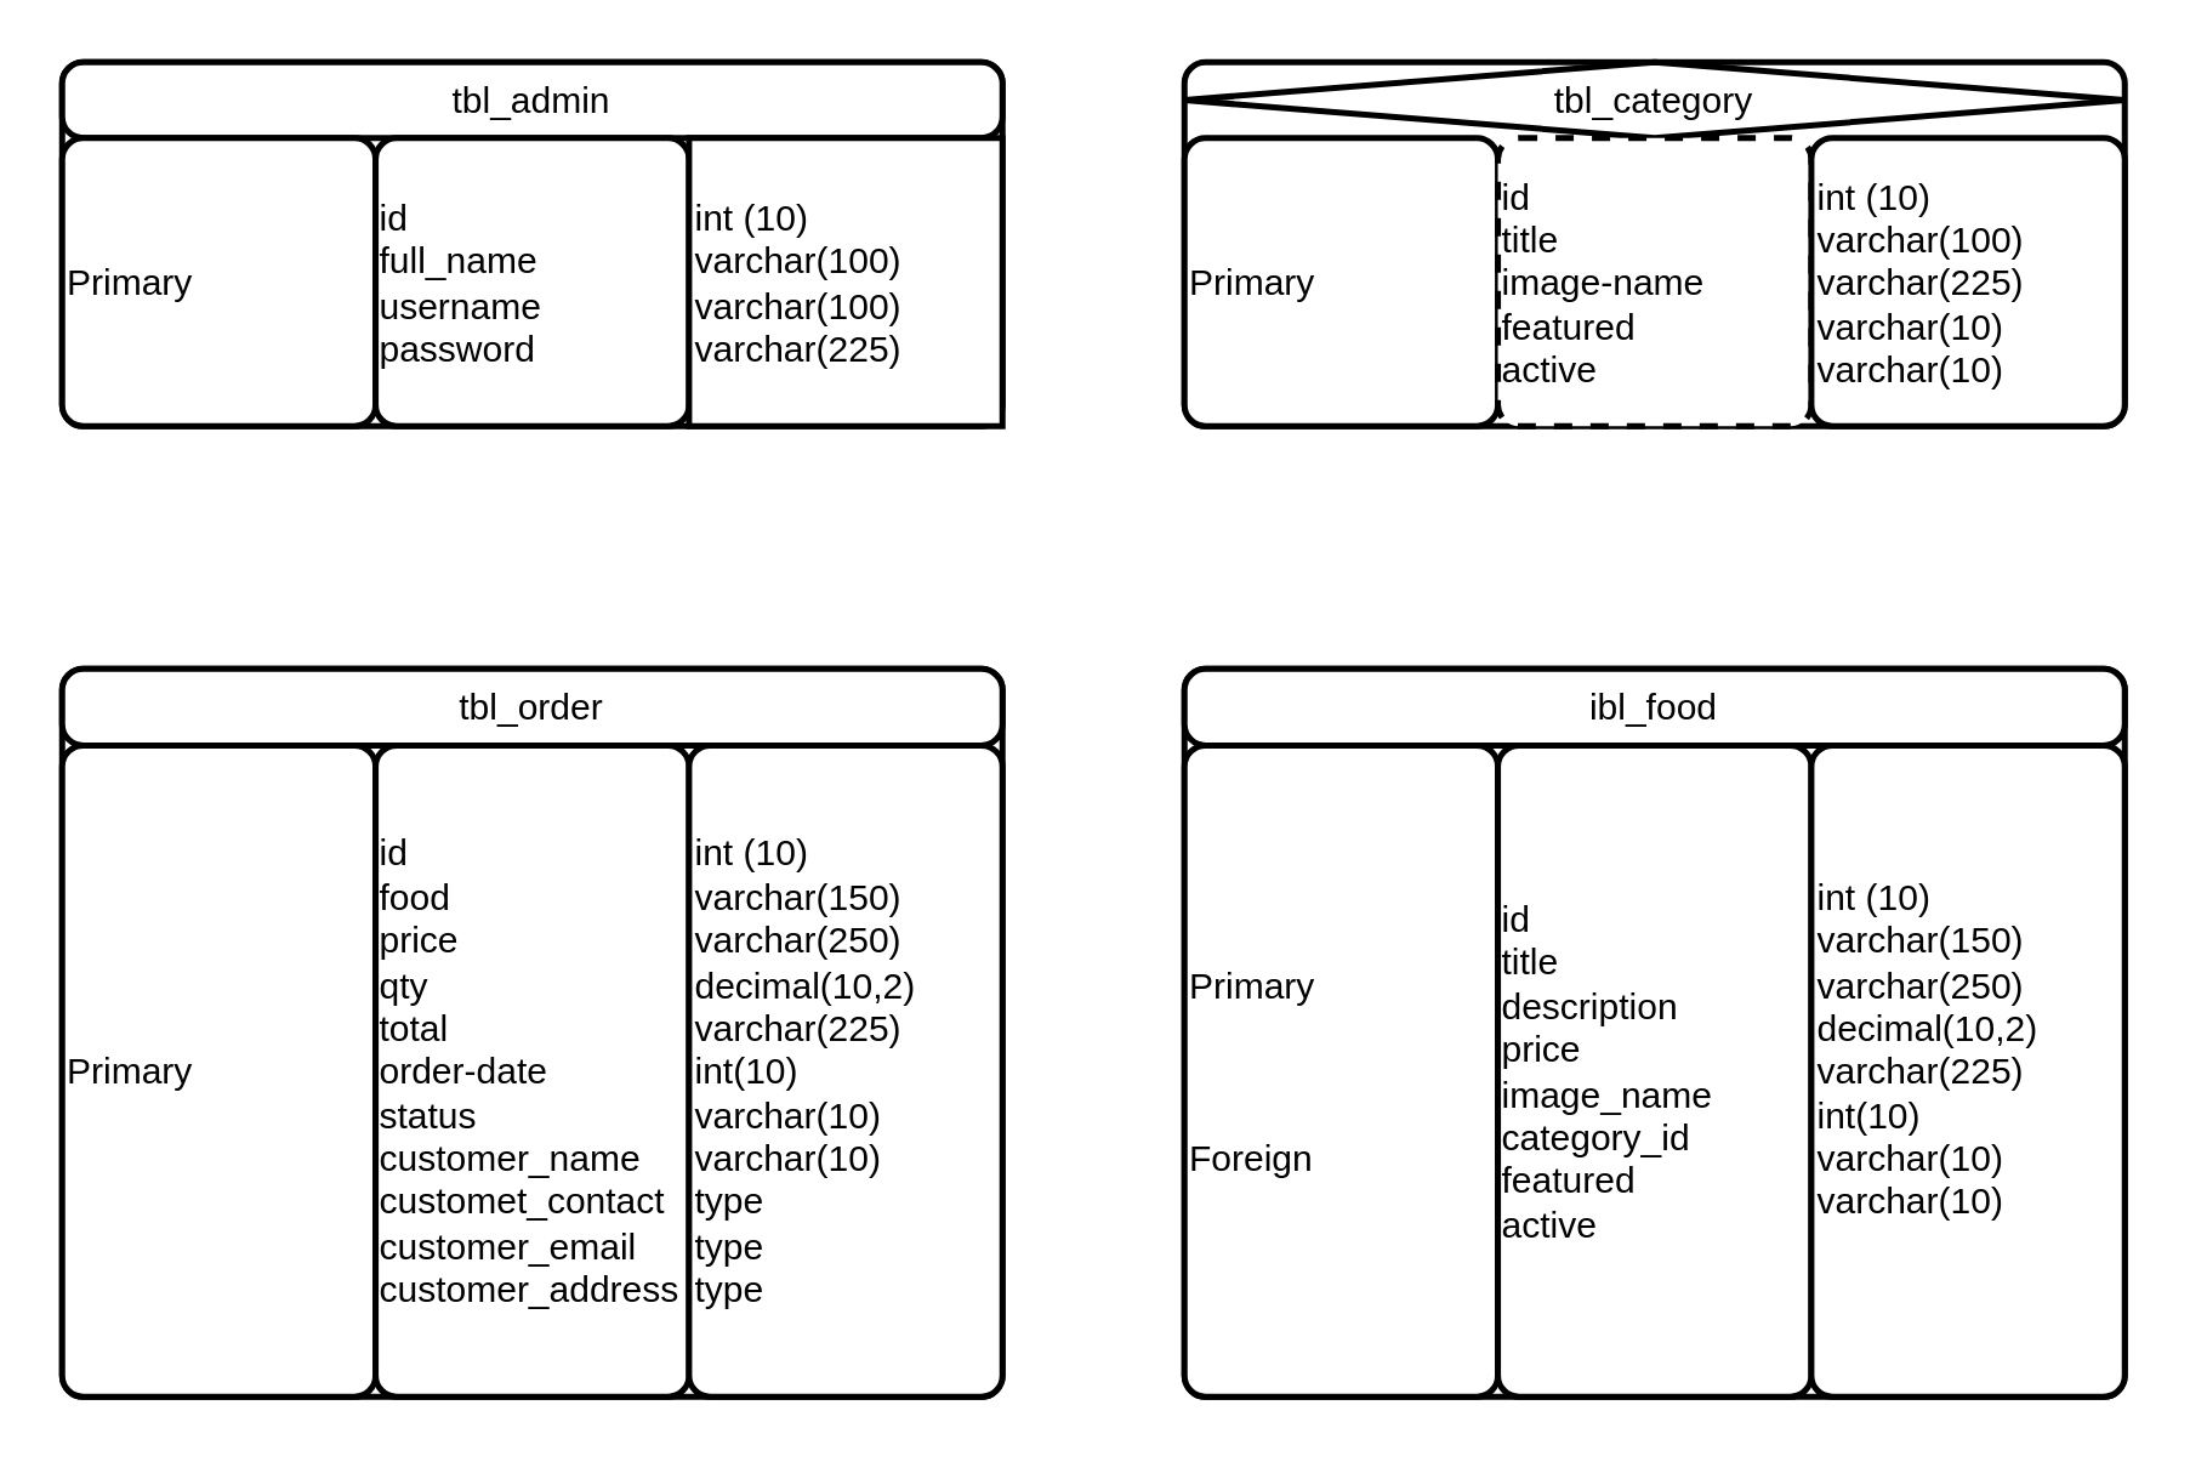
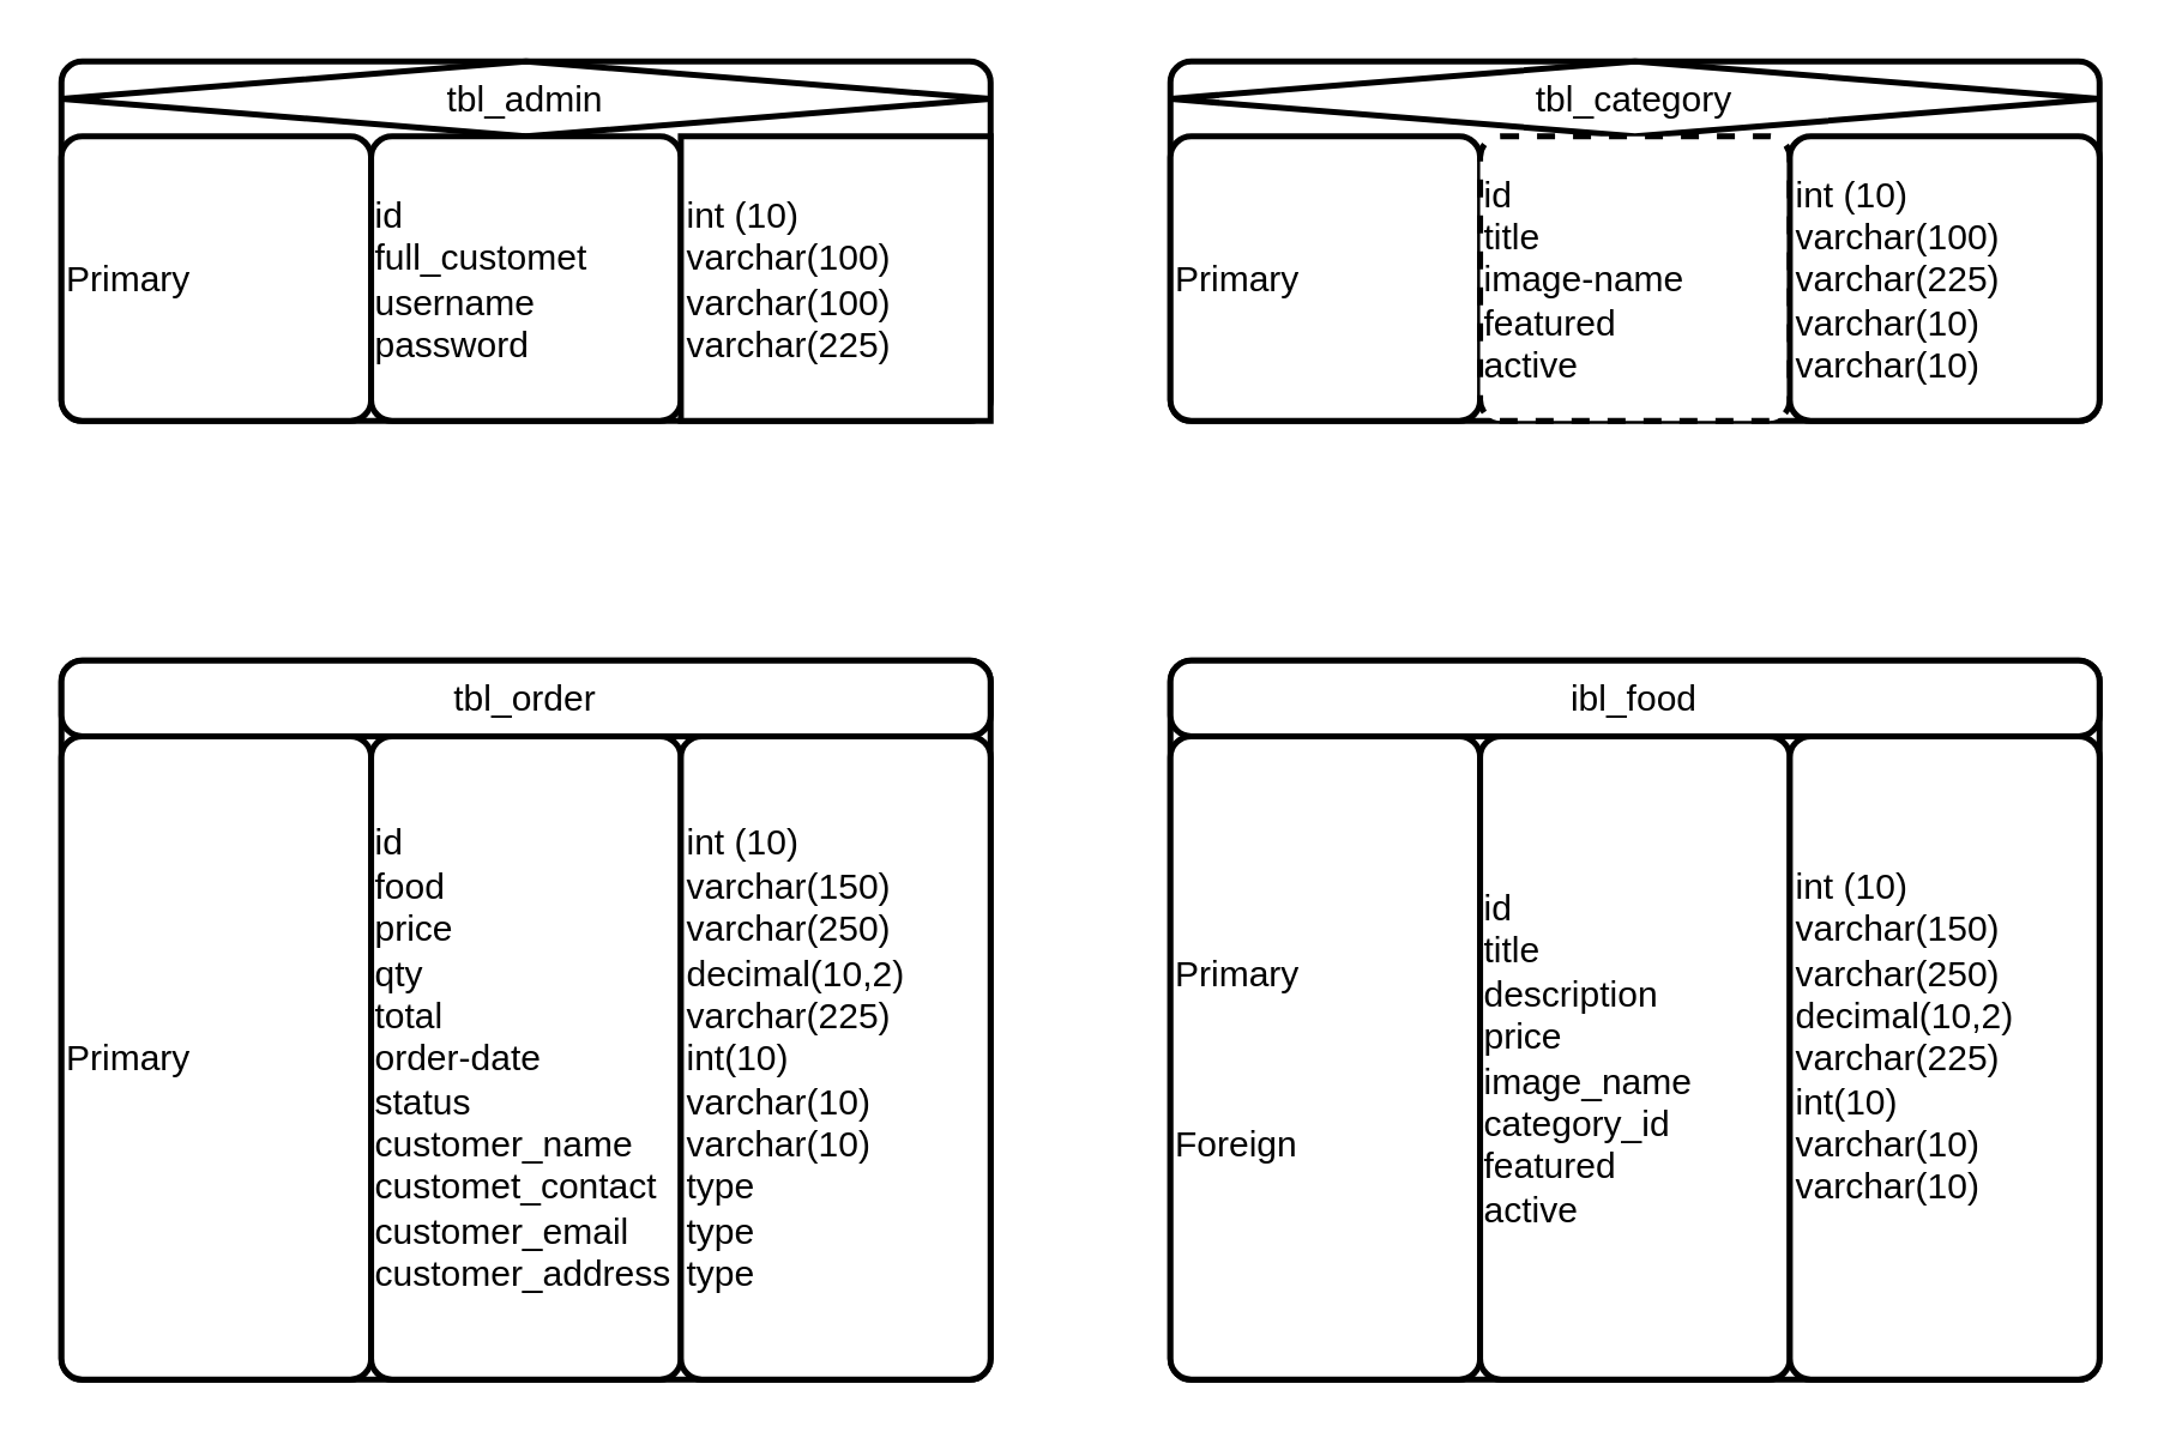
  <mxCell id="0" />
  <mxCell id="1" parent="0" />
  <mxCell id="2" value="" style="group" vertex="1" connectable="0" parent="1"><mxGeometry x="20" y="20" width="310" height="120" as="geometry" /></mxCell>
  <mxCell id="3" value="" style="rounded=1;whiteSpace=wrap;html=1;absoluteArcSize=1;arcSize=14;strokeWidth=2;" vertex="1" parent="2"><mxGeometry width="310" height="120" as="geometry" /></mxCell>
- <mxCell id="4" value="tbl_admin" style="rounded=1;whiteSpace=wrap;html=1;absoluteArcSize=1;arcSize=14;strokeWidth=2;" vertex="1" parent="2"><mxGeometry width="310" height="25.0" as="geometry" /></mxCell>
+ <mxCell id="4" value="tbl_admin" style="rhombus;whiteSpace=wrap;html=1;absoluteArcSize=1;arcSize=14;strokeWidth=2;" vertex="1" parent="2"><mxGeometry width="310" height="25.0" as="geometry" /></mxCell>
  <mxCell id="5" value="Primary" style="rounded=1;whiteSpace=wrap;html=1;absoluteArcSize=1;arcSize=14;strokeWidth=2;align=left;" vertex="1" parent="2"><mxGeometry y="25.0" width="103.333" height="95.0" as="geometry" /></mxCell>
- <mxCell id="6" value="id&lt;div&gt;full_name&lt;/div&gt;&lt;div&gt;username&lt;/div&gt;&lt;div&gt;password&lt;/div&gt;" style="rounded=1;whiteSpace=wrap;html=1;absoluteArcSize=1;arcSize=14;strokeWidth=2;align=left;" vertex="1" parent="2"><mxGeometry x="103.333" y="25.0" width="103.333" height="95.0" as="geometry" /></mxCell>
+ <mxCell id="6" value="id&lt;div&gt;full_customet&lt;/div&gt;&lt;div&gt;username&lt;/div&gt;&lt;div&gt;password&lt;/div&gt;" style="rounded=1;whiteSpace=wrap;html=1;absoluteArcSize=1;arcSize=14;strokeWidth=2;align=left;" vertex="1" parent="2"><mxGeometry x="103.333" y="25.0" width="103.333" height="95.0" as="geometry" /></mxCell>
  <mxCell id="7" value="int (10)&lt;div&gt;varchar(100)&lt;/div&gt;&lt;div&gt;varchar(100)&lt;/div&gt;&lt;div&gt;varchar(225)&lt;/div&gt;" style="whiteSpace=wrap;html=1;absoluteArcSize=1;arcSize=14;strokeWidth=2;align=left;rounded=0;" vertex="1" parent="2"><mxGeometry x="206.667" y="25.0" width="103.333" height="95.0" as="geometry" /></mxCell>
  <mxCell id="8" value="" style="group" vertex="1" connectable="0" parent="1"><mxGeometry x="390" y="20" width="310" height="120" as="geometry" /></mxCell>
  <mxCell id="9" value="" style="rounded=1;whiteSpace=wrap;html=1;absoluteArcSize=1;arcSize=14;strokeWidth=2;" vertex="1" parent="8"><mxGeometry width="310" height="120" as="geometry" /></mxCell>
  <mxCell id="10" value="tbl_category" style="rhombus;whiteSpace=wrap;html=1;absoluteArcSize=1;arcSize=14;strokeWidth=2;" vertex="1" parent="8"><mxGeometry width="310" height="25.0" as="geometry" /></mxCell>
  <mxCell id="11" value="Primary" style="rounded=1;whiteSpace=wrap;html=1;absoluteArcSize=1;arcSize=14;strokeWidth=2;align=left;" vertex="1" parent="8"><mxGeometry y="25.0" width="103.333" height="95.0" as="geometry" /></mxCell>
  <mxCell id="12" value="id&lt;div&gt;title&lt;/div&gt;&lt;div&gt;image-name&lt;/div&gt;&lt;div&gt;featured&lt;/div&gt;&lt;div&gt;active&lt;/div&gt;" style="rounded=1;whiteSpace=wrap;html=1;absoluteArcSize=1;arcSize=14;strokeWidth=2;align=left;dashed=1;" vertex="1" parent="8"><mxGeometry x="103.333" y="25.0" width="103.333" height="95.0" as="geometry" /></mxCell>
  <mxCell id="13" value="int (10)&lt;div&gt;varchar(100)&lt;/div&gt;&lt;div&gt;varchar(225)&lt;/div&gt;&lt;div&gt;varchar(10)&lt;/div&gt;&lt;div&gt;varchar(10)&lt;/div&gt;" style="rounded=1;whiteSpace=wrap;html=1;absoluteArcSize=1;arcSize=14;strokeWidth=2;align=left;" vertex="1" parent="8"><mxGeometry x="206.667" y="25.0" width="103.333" height="95.0" as="geometry" /></mxCell>
  <mxCell id="14" value="" style="group" vertex="1" connectable="0" parent="1"><mxGeometry x="20" y="220" width="310" height="240" as="geometry" /></mxCell>
  <mxCell id="15" value="" style="rounded=1;whiteSpace=wrap;html=1;absoluteArcSize=1;arcSize=14;strokeWidth=2;" vertex="1" parent="14"><mxGeometry width="310" height="240.0" as="geometry" /></mxCell>
  <mxCell id="16" value="tbl_order" style="rounded=1;whiteSpace=wrap;html=1;absoluteArcSize=1;arcSize=14;strokeWidth=2;" vertex="1" parent="14"><mxGeometry width="310" height="25.263" as="geometry" /></mxCell>
  <mxCell id="17" value="Primary" style="rounded=1;whiteSpace=wrap;html=1;absoluteArcSize=1;arcSize=14;strokeWidth=2;align=left;" vertex="1" parent="14"><mxGeometry y="25.263" width="103.33" height="214.737" as="geometry" /></mxCell>
  <mxCell id="18" value="id&lt;div&gt;food&lt;/div&gt;&lt;div&gt;price&lt;/div&gt;&lt;div&gt;qty&lt;/div&gt;&lt;div&gt;total&lt;/div&gt;&lt;div&gt;order-date&lt;/div&gt;&lt;div&gt;status&lt;/div&gt;&lt;div&gt;customer_name&lt;/div&gt;&lt;div&gt;customet_contact&lt;/div&gt;&lt;div&gt;customer_email&lt;/div&gt;&lt;div&gt;customer_address&lt;/div&gt;" style="rounded=1;whiteSpace=wrap;html=1;absoluteArcSize=1;arcSize=14;strokeWidth=2;align=left;" vertex="1" parent="14"><mxGeometry x="103.33" y="25.26" width="103.33" height="214.74" as="geometry" /></mxCell>
  <mxCell id="19" value="int (10)&lt;div&gt;varchar(150)&lt;/div&gt;&lt;div&gt;varchar(250)&lt;/div&gt;&lt;div&gt;decimal(10,2)&lt;/div&gt;&lt;div&gt;varchar(225)&lt;/div&gt;&lt;div&gt;int(10)&lt;/div&gt;&lt;div&gt;varchar(10)&lt;/div&gt;&lt;div&gt;varchar(10)&lt;/div&gt;&lt;div&gt;type&lt;/div&gt;&lt;div&gt;type&lt;/div&gt;&lt;div&gt;type&lt;/div&gt;" style="rounded=1;whiteSpace=wrap;html=1;absoluteArcSize=1;arcSize=14;strokeWidth=2;align=left;" vertex="1" parent="14"><mxGeometry x="206.67" y="25.263" width="103.33" height="214.737" as="geometry" /></mxCell>
  <mxCell id="20" value="" style="group" vertex="1" connectable="0" parent="1"><mxGeometry x="390" y="220" width="310" height="240" as="geometry" /></mxCell>
  <mxCell id="21" value="" style="rounded=1;whiteSpace=wrap;html=1;absoluteArcSize=1;arcSize=14;strokeWidth=2;" vertex="1" parent="20"><mxGeometry width="310" height="240.0" as="geometry" /></mxCell>
  <mxCell id="22" value="ibl_food" style="rounded=1;whiteSpace=wrap;html=1;absoluteArcSize=1;arcSize=14;strokeWidth=2;" vertex="1" parent="20"><mxGeometry width="310" height="25.263" as="geometry" /></mxCell>
  <mxCell id="23" value="Primary&lt;div&gt;&lt;br&gt;&lt;/div&gt;&lt;div&gt;&lt;br&gt;&lt;/div&gt;&lt;div&gt;&lt;br&gt;&lt;/div&gt;&lt;div&gt;Foreign&lt;/div&gt;" style="rounded=1;whiteSpace=wrap;html=1;absoluteArcSize=1;arcSize=14;strokeWidth=2;align=left;" vertex="1" parent="20"><mxGeometry y="25.263" width="103.33" height="214.737" as="geometry" /></mxCell>
  <mxCell id="24" value="id&lt;div&gt;title&lt;/div&gt;&lt;div&gt;description&lt;/div&gt;&lt;div&gt;price&lt;/div&gt;&lt;div&gt;image_name&lt;/div&gt;&lt;div&gt;category_id&lt;/div&gt;&lt;div&gt;featured&lt;/div&gt;&lt;div&gt;active&lt;/div&gt;" style="rounded=1;whiteSpace=wrap;html=1;absoluteArcSize=1;arcSize=14;strokeWidth=2;align=left;" vertex="1" parent="20"><mxGeometry x="103.33" y="25.26" width="103.33" height="214.74" as="geometry" /></mxCell>
  <mxCell id="25" value="int (10)&lt;div&gt;varchar(150)&lt;/div&gt;&lt;div&gt;varchar(250)&lt;/div&gt;&lt;div&gt;decimal(10,2)&lt;/div&gt;&lt;div&gt;varchar(225)&lt;/div&gt;&lt;div&gt;int(10)&lt;/div&gt;&lt;div&gt;varchar(10)&lt;/div&gt;&lt;div&gt;varchar(10)&lt;/div&gt;&lt;div&gt;&lt;br&gt;&lt;/div&gt;" style="rounded=1;whiteSpace=wrap;html=1;absoluteArcSize=1;arcSize=14;strokeWidth=2;align=left;" vertex="1" parent="20"><mxGeometry x="206.67" y="25.263" width="103.33" height="214.737" as="geometry" /></mxCell>
